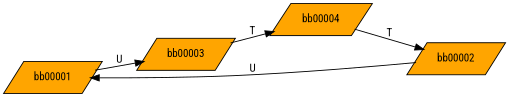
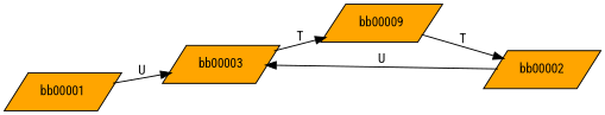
  digraph {
    fontname="Roboto Condensed"
    nodesep=0.175
    rankdir=LR
    node [argix=-1 dataspec=na fillcolor=orange fontname="Roboto Condensed" fontsize=12 ntype="node" shape=parallelogram style=filled]
    edge [argix=-1 dataspec=u1 etype=U fontname="Roboto Condensed" fontsize=12 order=0]
    n1 [label=bb00001]
    n2 [label=bb00003]
-   n3 [label=bb00004]
+   n3 [label=bb00009]
    n4 [label=bb00002]
    n1 -> n2 [label=U]
    n2 -> n3 [etype=F label=T]
    n3 -> n4 [etype=T label=T]
-   n4 -> n1 [label=U]
+   n4 -> n2 [label=U]
  }
